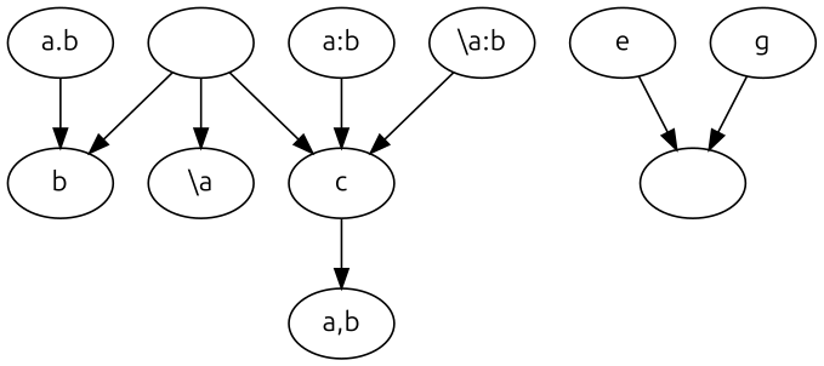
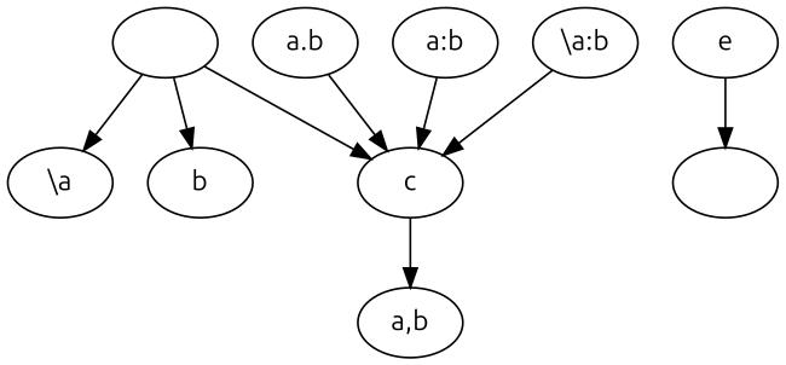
  digraph {
    fontname=Ubuntu
    node [fontname=Ubuntu]
    edge [fontname=Ubuntu]
    n1 [label="\\a"]
    ""
    b
    c
    "a,b"
    e
    " "
-   g
    "a.b"
    "a:b"
    "\\a:b"
    "" -> n1
    "" -> b
    "" -> c
    c -> "a,b"
    e -> " "
-   g -> " "
-   "a.b" -> b
+   "a.b" -> c
    "a:b" -> c
    "\\a:b" -> c
  }
